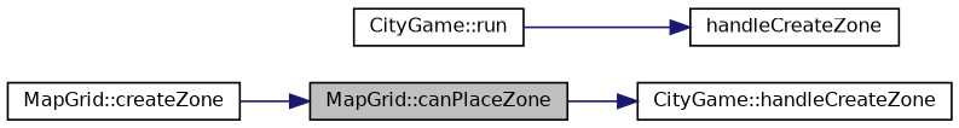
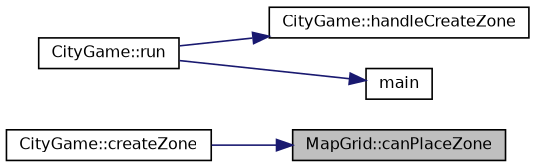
  digraph {
    rankdir=RL
    node [color=black fillcolor=white fontname=Helvetica fontsize=10 shape=record style=filled]
    edge [color=midnightblue dir=back fontname=Helvetica fontsize=10 labelfontname=Helvetica labelfontsize=10 style=solid]
    n1 [fillcolor=grey75 fontcolor=black height=0.2 label="MapGrid::canPlaceZone" width=0.4]
-   n2 [height=0.2 label="MapGrid::createZone" width=0.4]
+   n2 [height=0.2 label="CityGame::createZone" width=0.4]
    n3 [height=0.2 label="CityGame::handleCreateZone" width=0.4]
    n4 [height=0.2 label="CityGame::run" width=0.4]
-   n5 [height=0.2 label=handleCreateZone width=0.4]
+   n5 [height=0.2 label=main width=0.4]
    n1 -> n2
-   n3 -> n1
+   n3 -> n4
    n5 -> n4
  }
